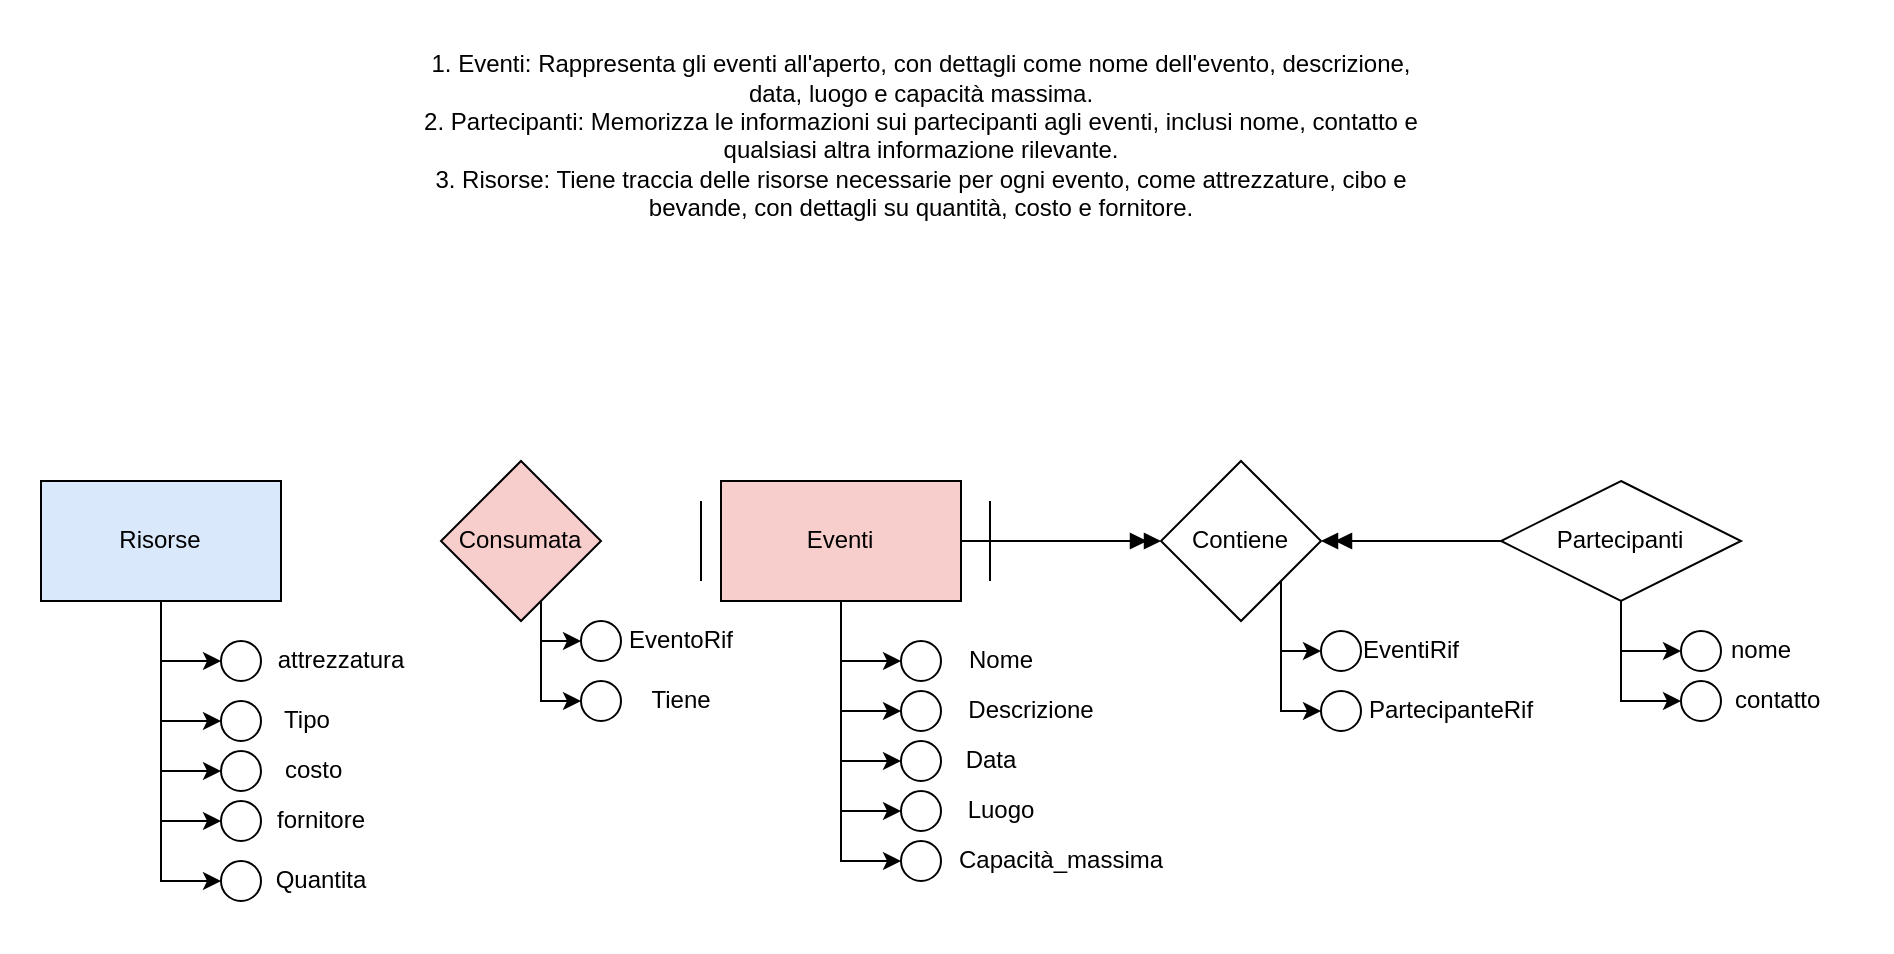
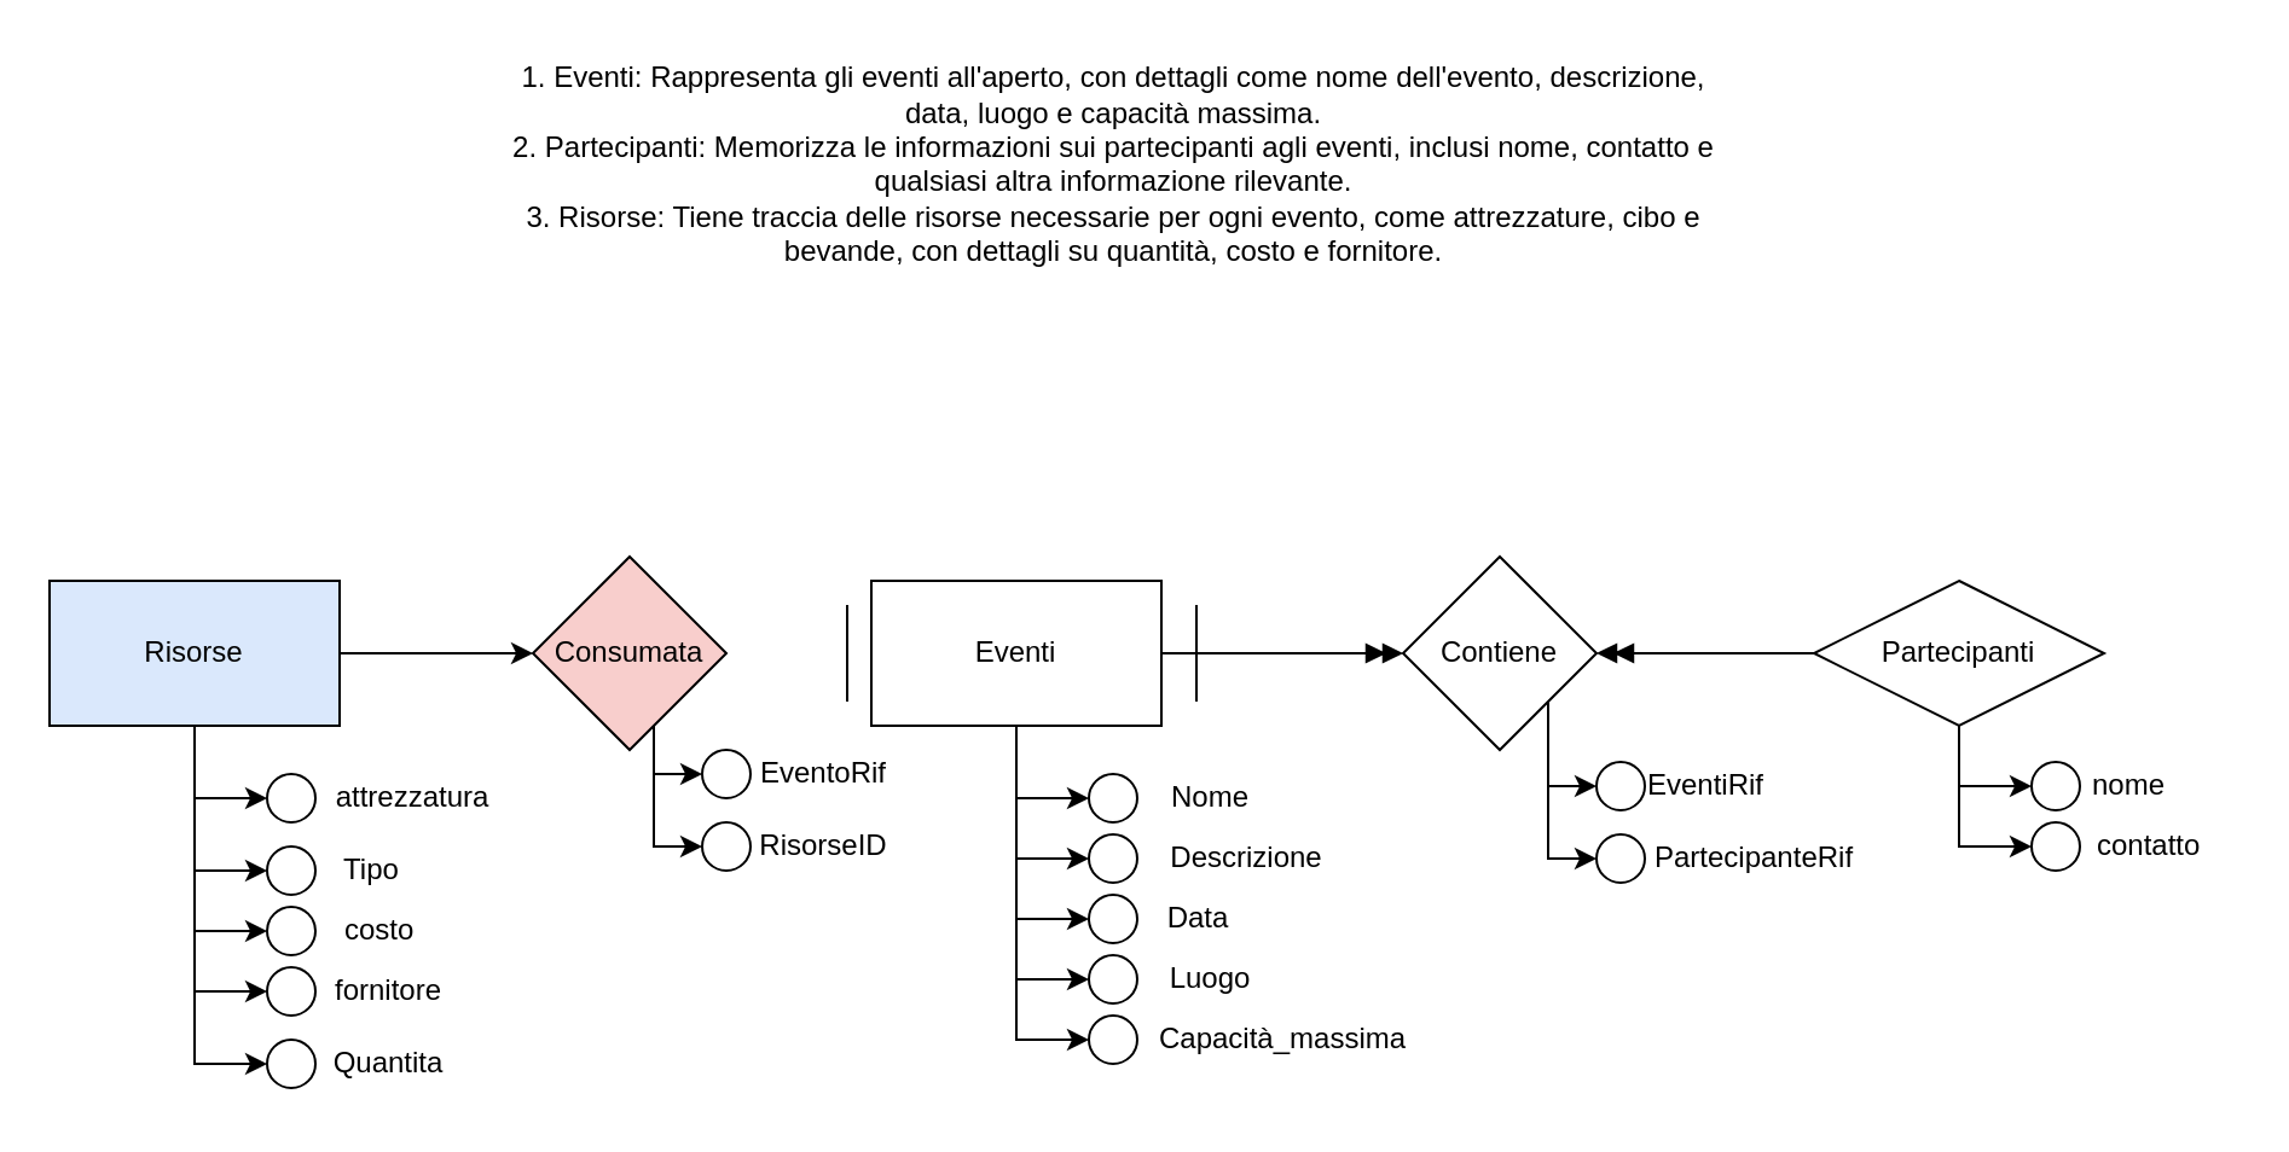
  <mxCell id="0" />
  <mxCell id="1" parent="0" />
  <mxCell id="2" style="edgeStyle=orthogonalEdgeStyle;rounded=0;orthogonalLoop=1;jettySize=auto;html=1;entryX=0;entryY=0.5;entryDx=0;entryDy=0;" edge="1" parent="1" source="8" target="20"><mxGeometry relative="1" as="geometry" /></mxCell>
  <mxCell id="3" style="edgeStyle=orthogonalEdgeStyle;rounded=0;orthogonalLoop=1;jettySize=auto;html=1;entryX=0;entryY=0.5;entryDx=0;entryDy=0;" edge="1" parent="1" source="8" target="23"><mxGeometry relative="1" as="geometry" /></mxCell>
  <mxCell id="4" style="edgeStyle=orthogonalEdgeStyle;rounded=0;orthogonalLoop=1;jettySize=auto;html=1;entryX=0;entryY=0.5;entryDx=0;entryDy=0;" edge="1" parent="1" source="8" target="25"><mxGeometry relative="1" as="geometry" /></mxCell>
  <mxCell id="5" style="edgeStyle=orthogonalEdgeStyle;rounded=0;orthogonalLoop=1;jettySize=auto;html=1;entryX=0;entryY=0.5;entryDx=0;entryDy=0;" edge="1" parent="1" source="8" target="27"><mxGeometry relative="1" as="geometry" /></mxCell>
  <mxCell id="6" style="edgeStyle=orthogonalEdgeStyle;rounded=0;orthogonalLoop=1;jettySize=auto;html=1;entryX=0;entryY=0.5;entryDx=0;entryDy=0;" edge="1" parent="1" source="8" target="29"><mxGeometry relative="1" as="geometry" /></mxCell>
  <mxCell id="7" style="edgeStyle=orthogonalEdgeStyle;rounded=0;orthogonalLoop=1;jettySize=auto;html=1;entryX=0;entryY=0.5;entryDx=0;entryDy=0;endArrow=doubleBlock;endFill=1;" edge="1" parent="1" source="8" target="42"><mxGeometry relative="1" as="geometry" /></mxCell>
- <mxCell id="8" value="Eventi" style="rounded=0;whiteSpace=wrap;html=1;fillColor=#f8cecc;" vertex="1" parent="1"><mxGeometry x="360" y="240" width="120" height="60" as="geometry" /></mxCell>
+ <mxCell id="8" value="Eventi" style="rounded=0;whiteSpace=wrap;html=1;" vertex="1" parent="1"><mxGeometry x="360" y="240" width="120" height="60" as="geometry" /></mxCell>
  <mxCell id="9" style="edgeStyle=orthogonalEdgeStyle;rounded=0;orthogonalLoop=1;jettySize=auto;html=1;endArrow=doubleBlock;endFill=1;" edge="1" parent="1" source="12" target="42"><mxGeometry relative="1" as="geometry" /></mxCell>
  <mxCell id="10" style="edgeStyle=orthogonalEdgeStyle;rounded=0;orthogonalLoop=1;jettySize=auto;html=1;entryX=0;entryY=0.5;entryDx=0;entryDy=0;" edge="1" parent="1" source="12" target="45"><mxGeometry relative="1" as="geometry" /></mxCell>
  <mxCell id="11" style="edgeStyle=orthogonalEdgeStyle;rounded=0;orthogonalLoop=1;jettySize=auto;html=1;entryX=0;entryY=0.5;entryDx=0;entryDy=0;" edge="1" parent="1" source="12" target="47"><mxGeometry relative="1" as="geometry" /></mxCell>
  <mxCell id="12" value="Partecipanti" style="rhombus;whiteSpace=wrap;html=1;" vertex="1" parent="1"><mxGeometry x="750" y="240" width="120" height="60" as="geometry" /></mxCell>
  <mxCell id="13" style="edgeStyle=orthogonalEdgeStyle;rounded=0;orthogonalLoop=1;jettySize=auto;html=1;entryX=0;entryY=0.5;entryDx=0;entryDy=0;" edge="1" parent="1" source="19" target="31"><mxGeometry relative="1" as="geometry" /></mxCell>
  <mxCell id="14" style="edgeStyle=orthogonalEdgeStyle;rounded=0;orthogonalLoop=1;jettySize=auto;html=1;entryX=0;entryY=0.5;entryDx=0;entryDy=0;" edge="1" parent="1" source="19" target="33"><mxGeometry relative="1" as="geometry" /></mxCell>
  <mxCell id="15" style="edgeStyle=orthogonalEdgeStyle;rounded=0;orthogonalLoop=1;jettySize=auto;html=1;entryX=0;entryY=0.5;entryDx=0;entryDy=0;" edge="1" parent="1" source="19" target="35"><mxGeometry relative="1" as="geometry" /></mxCell>
+ <mxCell id="16" style="edgeStyle=orthogonalEdgeStyle;rounded=0;orthogonalLoop=1;jettySize=auto;html=1;entryX=0;entryY=0.5;entryDx=0;entryDy=0;endArrow=classic;endFill=1;" edge="1" parent="1" source="19" target="39"><mxGeometry relative="1" as="geometry"><mxPoint x="185" y="270" as="targetPoint" /></mxGeometry></mxCell>
  <mxCell id="17" style="edgeStyle=orthogonalEdgeStyle;rounded=0;orthogonalLoop=1;jettySize=auto;html=1;entryX=0;entryY=0.5;entryDx=0;entryDy=0;" edge="1" parent="1" source="19" target="57"><mxGeometry relative="1" as="geometry" /></mxCell>
  <mxCell id="18" style="edgeStyle=orthogonalEdgeStyle;rounded=0;orthogonalLoop=1;jettySize=auto;html=1;entryX=0;entryY=0.5;entryDx=0;entryDy=0;" edge="1" parent="1" source="19" target="60"><mxGeometry relative="1" as="geometry" /></mxCell>
  <mxCell id="19" value="Risorse" style="whiteSpace=wrap;html=1;fillColor=#dae8fc;" vertex="1" parent="1"><mxGeometry x="20" y="240" width="120" height="60" as="geometry" /></mxCell>
  <mxCell id="20" value="" style="ellipse;whiteSpace=wrap;html=1;" vertex="1" parent="1"><mxGeometry x="450" y="320" width="20" height="20" as="geometry" /></mxCell>
  <mxCell id="21" value="1. Eventi: Rappresenta gli eventi all'aperto, con dettagli come nome dell'evento, descrizione,&lt;br/&gt;data, luogo e capacità massima.&lt;br/&gt;2. Partecipanti: Memorizza le informazioni sui partecipanti agli eventi, inclusi nome, contatto e&lt;br/&gt;qualsiasi altra informazione rilevante.&lt;br/&gt;3. Risorse: Tiene traccia delle risorse necessarie per ogni evento, come attrezzature, cibo e&lt;br/&gt;bevande, con dettagli su quantità, costo e fornitore.&lt;div&gt;&lt;br/&gt;&lt;/div&gt;" style="text;html=1;align=center;verticalAlign=middle;resizable=0;points=[];autosize=1;strokeColor=none;fillColor=none;" vertex="1" parent="1"><mxGeometry x="200" y="20" width="520" height="110" as="geometry" /></mxCell>
  <mxCell id="22" value="Nome" style="text;html=1;align=center;verticalAlign=middle;resizable=0;points=[];autosize=1;strokeColor=none;fillColor=none;" vertex="1" parent="1"><mxGeometry x="470" y="315" width="60" height="30" as="geometry" /></mxCell>
  <mxCell id="23" value="" style="ellipse;whiteSpace=wrap;html=1;" vertex="1" parent="1"><mxGeometry x="450" y="345" width="20" height="20" as="geometry" /></mxCell>
  <mxCell id="24" value="Descrizione" style="text;html=1;align=center;verticalAlign=middle;resizable=0;points=[];autosize=1;strokeColor=none;fillColor=none;" vertex="1" parent="1"><mxGeometry x="470" y="340" width="90" height="30" as="geometry" /></mxCell>
  <mxCell id="25" value="" style="ellipse;whiteSpace=wrap;html=1;" vertex="1" parent="1"><mxGeometry x="450" y="370" width="20" height="20" as="geometry" /></mxCell>
  <mxCell id="26" value="Data" style="text;html=1;align=center;verticalAlign=middle;resizable=0;points=[];autosize=1;strokeColor=none;fillColor=none;" vertex="1" parent="1"><mxGeometry x="470" y="365" width="50" height="30" as="geometry" /></mxCell>
  <mxCell id="27" value="" style="ellipse;whiteSpace=wrap;html=1;" vertex="1" parent="1"><mxGeometry x="450" y="395" width="20" height="20" as="geometry" /></mxCell>
  <mxCell id="28" value="Luogo" style="text;html=1;align=center;verticalAlign=middle;resizable=0;points=[];autosize=1;strokeColor=none;fillColor=none;" vertex="1" parent="1"><mxGeometry x="470" y="390" width="60" height="30" as="geometry" /></mxCell>
  <mxCell id="29" value="" style="ellipse;whiteSpace=wrap;html=1;" vertex="1" parent="1"><mxGeometry x="450" y="420" width="20" height="20" as="geometry" /></mxCell>
  <mxCell id="30" value="Capacità_massima" style="text;html=1;align=center;verticalAlign=middle;resizable=0;points=[];autosize=1;strokeColor=none;fillColor=none;" vertex="1" parent="1"><mxGeometry x="465" y="415" width="130" height="30" as="geometry" /></mxCell>
  <mxCell id="31" value="" style="ellipse;whiteSpace=wrap;html=1;" vertex="1" parent="1"><mxGeometry x="110" y="320" width="20" height="20" as="geometry" /></mxCell>
  <mxCell id="32" value="attrezzatura" style="text;html=1;align=center;verticalAlign=middle;resizable=0;points=[];autosize=1;strokeColor=none;fillColor=none;" vertex="1" parent="1"><mxGeometry x="125" y="315" width="90" height="30" as="geometry" /></mxCell>
  <mxCell id="33" value="" style="ellipse;whiteSpace=wrap;html=1;" vertex="1" parent="1"><mxGeometry x="110" y="375" width="20" height="20" as="geometry" /></mxCell>
  <mxCell id="34" value="costo&amp;nbsp;" style="text;html=1;align=center;verticalAlign=middle;resizable=0;points=[];autosize=1;strokeColor=none;fillColor=none;" vertex="1" parent="1"><mxGeometry x="127.5" y="370" width="60" height="30" as="geometry" /></mxCell>
  <mxCell id="35" value="" style="ellipse;whiteSpace=wrap;html=1;" vertex="1" parent="1"><mxGeometry x="110" y="400" width="20" height="20" as="geometry" /></mxCell>
  <mxCell id="36" value="fornitore" style="text;html=1;align=center;verticalAlign=middle;resizable=0;points=[];autosize=1;strokeColor=none;fillColor=none;" vertex="1" parent="1"><mxGeometry x="125" y="395" width="70" height="30" as="geometry" /></mxCell>
  <mxCell id="37" style="edgeStyle=orthogonalEdgeStyle;rounded=0;orthogonalLoop=1;jettySize=auto;html=1;exitX=1;exitY=1;exitDx=0;exitDy=0;entryX=0;entryY=0.5;entryDx=0;entryDy=0;" edge="1" parent="1" source="39" target="53"><mxGeometry relative="1" as="geometry"><Array as="points"><mxPoint x="270" y="290" /><mxPoint x="270" y="320" /></Array></mxGeometry></mxCell>
  <mxCell id="38" style="edgeStyle=orthogonalEdgeStyle;rounded=0;orthogonalLoop=1;jettySize=auto;html=1;exitX=1;exitY=1;exitDx=0;exitDy=0;entryX=0;entryY=0.5;entryDx=0;entryDy=0;" edge="1" parent="1" source="39" target="55"><mxGeometry relative="1" as="geometry"><Array as="points"><mxPoint x="270" y="290" /><mxPoint x="270" y="350" /></Array></mxGeometry></mxCell>
  <mxCell id="39" value="Consumata" style="rhombus;whiteSpace=wrap;html=1;fillColor=#f8cecc;" vertex="1" parent="1"><mxGeometry x="220" y="230" width="80" height="80" as="geometry" /></mxCell>
  <mxCell id="40" style="edgeStyle=orthogonalEdgeStyle;rounded=0;orthogonalLoop=1;jettySize=auto;html=1;exitX=1;exitY=1;exitDx=0;exitDy=0;entryX=0;entryY=0.5;entryDx=0;entryDy=0;" edge="1" parent="1" source="42" target="49"><mxGeometry relative="1" as="geometry"><Array as="points"><mxPoint x="640" y="325" /></Array></mxGeometry></mxCell>
  <mxCell id="41" style="edgeStyle=orthogonalEdgeStyle;rounded=0;orthogonalLoop=1;jettySize=auto;html=1;exitX=1;exitY=1;exitDx=0;exitDy=0;entryX=0;entryY=0.5;entryDx=0;entryDy=0;" edge="1" parent="1" source="42" target="52"><mxGeometry relative="1" as="geometry"><Array as="points"><mxPoint x="640" y="355" /></Array></mxGeometry></mxCell>
  <mxCell id="42" value="Contiene" style="rhombus;whiteSpace=wrap;html=1;" vertex="1" parent="1"><mxGeometry x="580" y="230" width="80" height="80" as="geometry" /></mxCell>
  <mxCell id="43" value="" style="endArrow=none;html=1;rounded=0;" edge="1" parent="1"><mxGeometry width="50" height="50" relative="1" as="geometry"><mxPoint x="494.5" y="290" as="sourcePoint" /><mxPoint x="494.5" y="250" as="targetPoint" /></mxGeometry></mxCell>
  <mxCell id="44" value="" style="endArrow=none;html=1;rounded=0;" edge="1" parent="1"><mxGeometry width="50" height="50" relative="1" as="geometry"><mxPoint x="350" y="290" as="sourcePoint" /><mxPoint x="350" y="250" as="targetPoint" /></mxGeometry></mxCell>
  <mxCell id="45" value="" style="ellipse;whiteSpace=wrap;html=1;" vertex="1" parent="1"><mxGeometry x="840" y="315" width="20" height="20" as="geometry" /></mxCell>
  <mxCell id="46" value="nome" style="text;html=1;align=center;verticalAlign=middle;resizable=0;points=[];autosize=1;strokeColor=none;fillColor=none;" vertex="1" parent="1"><mxGeometry x="855" y="310" width="50" height="30" as="geometry" /></mxCell>
  <mxCell id="47" value="" style="ellipse;whiteSpace=wrap;html=1;" vertex="1" parent="1"><mxGeometry x="840" y="340" width="20" height="20" as="geometry" /></mxCell>
  <mxCell id="48" value="contatto&amp;nbsp;" style="text;html=1;align=center;verticalAlign=middle;resizable=0;points=[];autosize=1;strokeColor=none;fillColor=none;" vertex="1" parent="1"><mxGeometry x="855" y="335" width="70" height="30" as="geometry" /></mxCell>
  <mxCell id="49" value="" style="ellipse;whiteSpace=wrap;html=1;" vertex="1" parent="1"><mxGeometry x="660" y="315" width="20" height="20" as="geometry" /></mxCell>
  <mxCell id="50" value="EventiRif" style="text;html=1;align=center;verticalAlign=middle;resizable=0;points=[];autosize=1;strokeColor=none;fillColor=none;" vertex="1" parent="1"><mxGeometry x="670" y="310" width="70" height="30" as="geometry" /></mxCell>
  <mxCell id="51" value="PartecipanteRif" style="text;html=1;align=center;verticalAlign=middle;resizable=0;points=[];autosize=1;strokeColor=none;fillColor=none;" vertex="1" parent="1"><mxGeometry x="670" y="340" width="110" height="30" as="geometry" /></mxCell>
  <mxCell id="52" value="" style="ellipse;whiteSpace=wrap;html=1;" vertex="1" parent="1"><mxGeometry x="660" y="345" width="20" height="20" as="geometry" /></mxCell>
  <mxCell id="53" value="" style="ellipse;whiteSpace=wrap;html=1;" vertex="1" parent="1"><mxGeometry x="290" y="310" width="20" height="20" as="geometry" /></mxCell>
  <mxCell id="54" value="EventoRif" style="text;html=1;align=center;verticalAlign=middle;resizable=0;points=[];autosize=1;strokeColor=none;fillColor=none;" vertex="1" parent="1"><mxGeometry x="300" y="305" width="80" height="30" as="geometry" /></mxCell>
  <mxCell id="55" value="" style="ellipse;whiteSpace=wrap;html=1;" vertex="1" parent="1"><mxGeometry x="290" y="340" width="20" height="20" as="geometry" /></mxCell>
- <mxCell id="56" value="Tiene" style="text;html=1;align=center;verticalAlign=middle;resizable=0;points=[];autosize=1;strokeColor=none;fillColor=none;" vertex="1" parent="1"><mxGeometry x="300" y="335" width="80" height="30" as="geometry" /></mxCell>
+ <mxCell id="56" value="RisorseID" style="text;html=1;align=center;verticalAlign=middle;resizable=0;points=[];autosize=1;strokeColor=none;fillColor=none;" vertex="1" parent="1"><mxGeometry x="300" y="335" width="80" height="30" as="geometry" /></mxCell>
  <mxCell id="57" value="" style="ellipse;whiteSpace=wrap;html=1;" vertex="1" parent="1"><mxGeometry x="110" y="350" width="20" height="20" as="geometry" /></mxCell>
  <mxCell id="58" value="Tipo" style="text;html=1;align=center;verticalAlign=middle;resizable=0;points=[];autosize=1;strokeColor=none;fillColor=none;" vertex="1" parent="1"><mxGeometry x="127.5" y="345" width="50" height="30" as="geometry" /></mxCell>
  <mxCell id="59" value="Quantita" style="text;html=1;align=center;verticalAlign=middle;resizable=0;points=[];autosize=1;strokeColor=none;fillColor=none;" vertex="1" parent="1"><mxGeometry x="125" y="425" width="70" height="30" as="geometry" /></mxCell>
  <mxCell id="60" value="" style="ellipse;whiteSpace=wrap;html=1;" vertex="1" parent="1"><mxGeometry x="110" y="430" width="20" height="20" as="geometry" /></mxCell>
